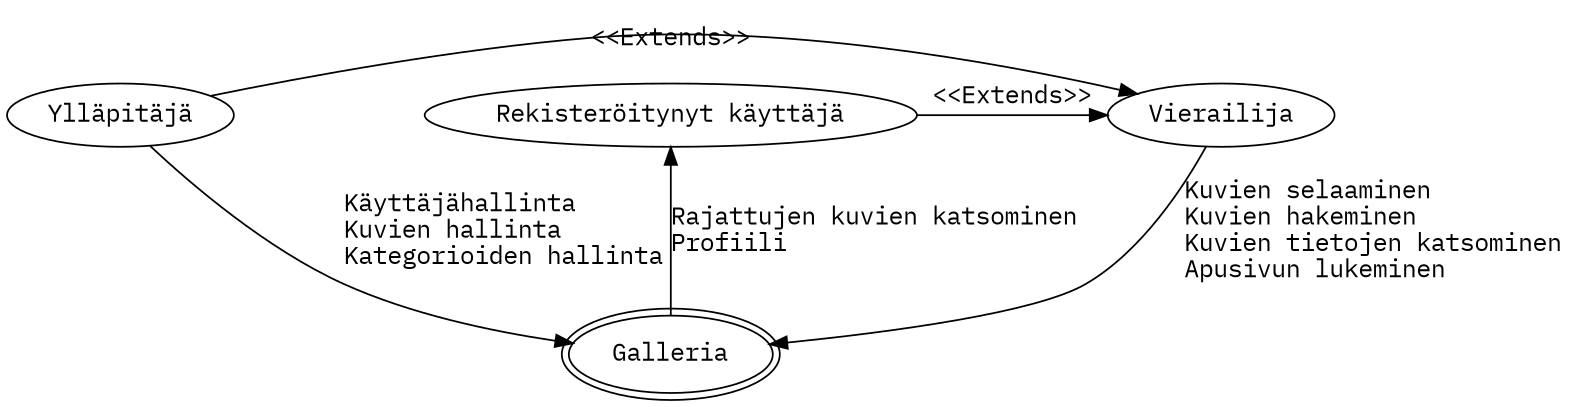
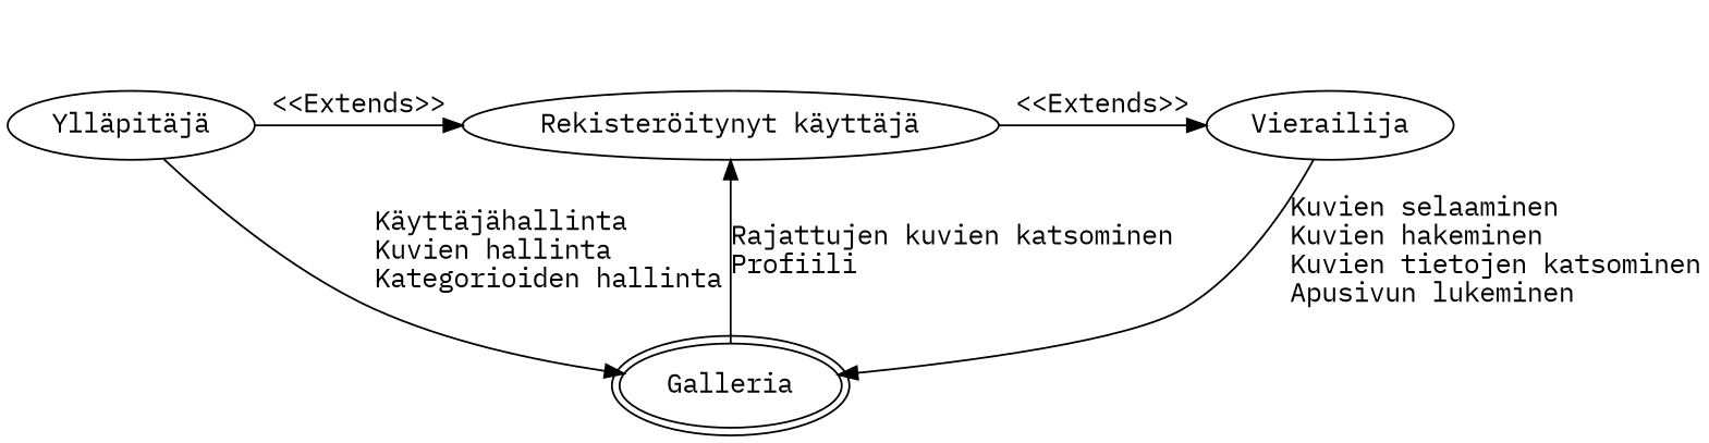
  strict digraph {
    fontname="IBM Plex Mono"
    node [fontname="IBM Plex Mono"]
    edge [fontname="IBM Plex Mono"]
    n1 [label=Vierailija]
    n2 [label="Rekisteröitynyt käyttäjä"]
    n3 [label="Ylläpitäjä"]
    n4 [label=Galleria peripheries=2]
    subgraph sub_1 {
      rank=same
      n1
      n2
      n3
    }
    n1 -> n4 [label="Kuvien selaaminen\lKuvien hakeminen\lKuvien tietojen katsominen\lApusivun lukeminen\l"]
    n2 -> n1 [label="<<Extends>>"]
-   n3 -> n1 [label="<<Extends>>"]
+   n3 -> n2 [label="<<Extends>>"]
    n3 -> n4 [label="Käyttäjähallinta\lKuvien hallinta\lKategorioiden hallinta\l"]
    n4 -> n2 [label="Rajattujen kuvien katsominen\lProfiili\l"]
  }
